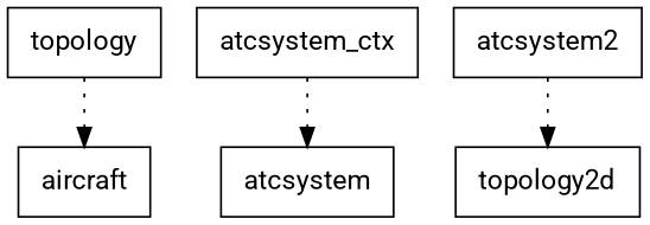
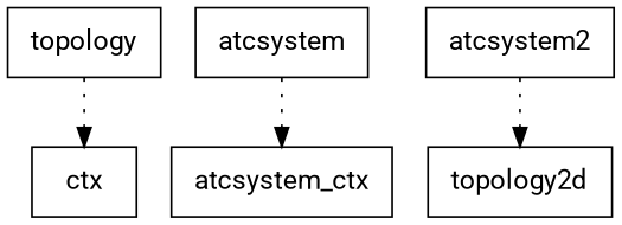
  digraph {
    fontname=Roboto
    node [fontname=Roboto shape=box]
    edge [fontname=Roboto style=dotted]
-   n1 [label=" aircraft "]
+   n1 [label=ctx]
    n2 [label=" topology "]
    n3 [label=" atcsystem "]
    n4 [label=" atcsystem_ctx "]
    n5 [label=" atcsystem2 "]
    n6 [label=" topology2d "]
    n2 -> n1
-   n4 -> n3
+   n3 -> n4
    n5 -> n6
  }
